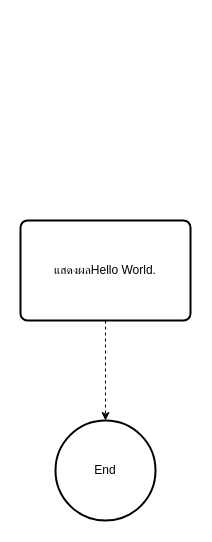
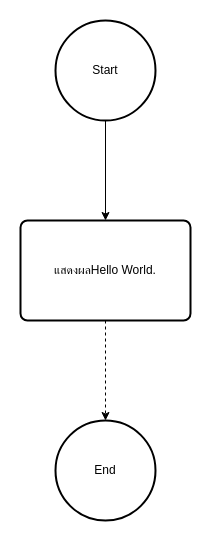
  <mxCell id="0" />
  <mxCell id="1" parent="0" />
+ <mxCell id="2" value="" style="edgeStyle=orthogonalEdgeStyle;rounded=0;orthogonalLoop=1;jettySize=auto;html=1;" edge="1" parent="1" source="3" target="5"><mxGeometry relative="1" as="geometry" /></mxCell>
+ <mxCell id="3" value="Start" style="strokeWidth=2;html=1;shape=mxgraph.flowchart.start_2;whiteSpace=wrap;" vertex="1" parent="1"><mxGeometry x="55" y="20" width="100" height="100" as="geometry" /></mxCell>
  <mxCell id="4" value="" style="edgeStyle=orthogonalEdgeStyle;rounded=0;orthogonalLoop=1;jettySize=auto;html=1;dashed=1;" edge="1" parent="1" source="5" target="6"><mxGeometry relative="1" as="geometry" /></mxCell>
  <mxCell id="5" value="แสดงผลHello World." style="rounded=1;whiteSpace=wrap;html=1;absoluteArcSize=1;arcSize=14;strokeWidth=2;" vertex="1" parent="1"><mxGeometry x="20" y="220" width="170" height="100" as="geometry" /></mxCell>
  <mxCell id="6" value="End" style="strokeWidth=2;html=1;shape=mxgraph.flowchart.start_2;whiteSpace=wrap;" vertex="1" parent="1"><mxGeometry x="55" y="420" width="100" height="100" as="geometry" /></mxCell>
